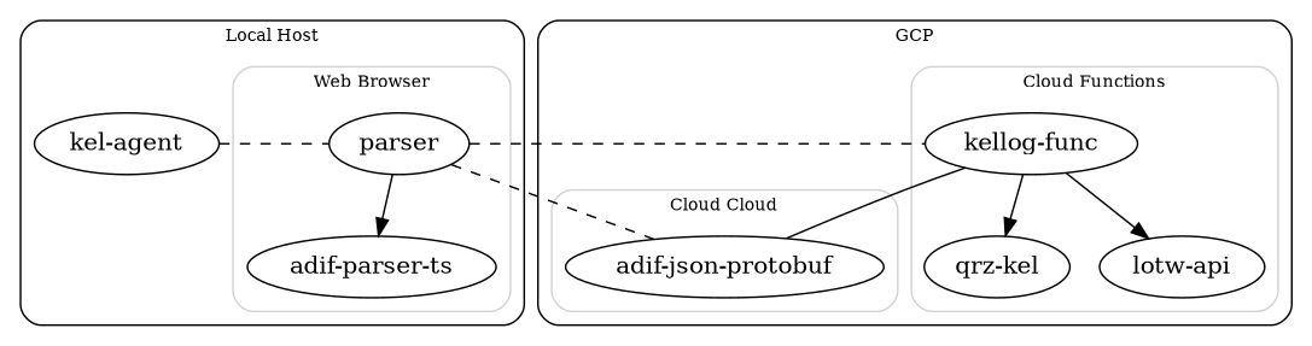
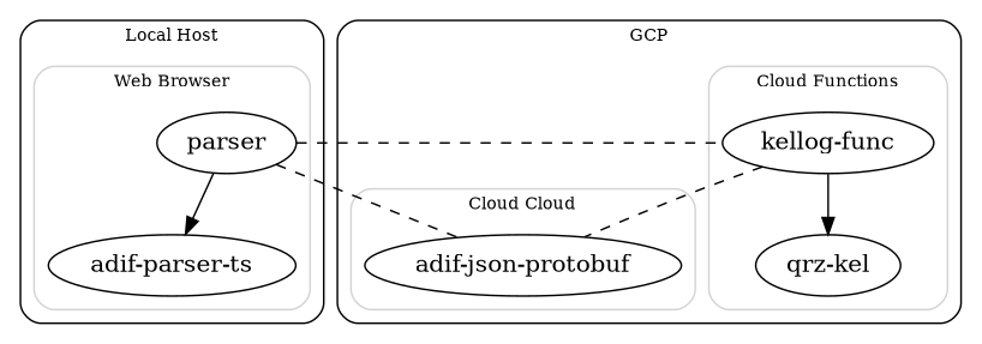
  digraph {
    newrank=true
    edge [dir=none style=dashed]
    n1 [label=parser]
-   n2 [label="kel-agent"]
    n3 [label="kellog-func"]
    n4 [label="adif-parser-ts"]
    n5 [label="qrz-kel"]
-   n6 [label="lotw-api"]
    n7 [label="adif-json-protobuf"]
    subgraph sub_1 {
      rank=same
      n1
-     n2
      n3
    }
    subgraph cluster_2 {
      bgcolor="#ffffffff"
      fontsize=10
      label="Local Host"
      style=rounded
-     n2
      subgraph cluster_3 {
        bgcolor="#ffffffff"
        color=lightgrey
        fontsize=10
        label="Web Browser"
        style=rounded
        n1
        n4
      }
    }
    subgraph cluster_4 {
      bgcolor="#ffffffff"
      fontsize=10
      label=GCP
      style=rounded
      subgraph cluster_5 {
        bgcolor="#ffffffff"
        color=lightgrey
        fontsize=10
        label="Cloud Functions"
        style=rounded
        n3
        n5
-       n6
      }
      subgraph cluster_6 {
        bgcolor="#ffffffff"
        color=lightgrey
        fontsize=10
        label="Cloud Cloud"
        style=rounded
        n7
      }
    }
    n1 -> n3
    n1 -> n4 [dir="" style=""]
    n1 -> n7
-   n2 -> n1
    n3 -> n5 [dir="" style=""]
-   n3 -> n6 [dir="" style=""]
-   n3 -> n7 [style=solid]
+   n3 -> n7
  }
